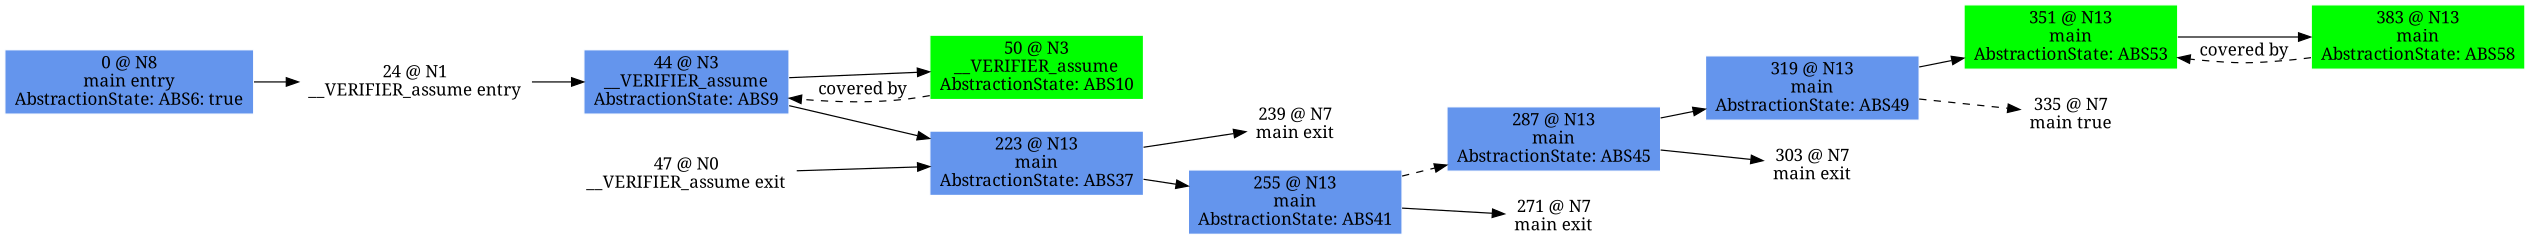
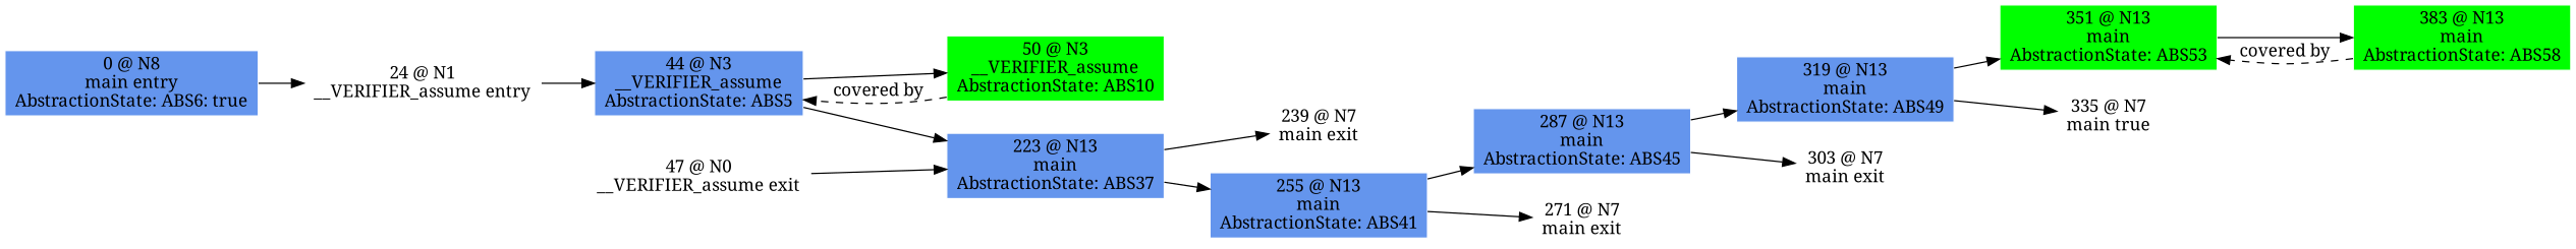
  digraph {
    fontname="Noto Serif"
    rankdir=LR
    node [color=white fontname="Noto Serif" shape=box style=filled]
    edge [fontname="Noto Serif"]
    n1 [fillcolor=cornflowerblue label="0 @ N8\nmain entry\nAbstractionState: ABS6: true\n"]
    n2 [label="24 @ N1\n__VERIFIER_assume entry\n"]
-   n3 [fillcolor=cornflowerblue label="44 @ N3\n__VERIFIER_assume\nAbstractionState: ABS9\n"]
+   n3 [fillcolor=cornflowerblue label="44 @ N3\n__VERIFIER_assume\nAbstractionState: ABS5\n"]
    n4 [fillcolor=green label="50 @ N3\n__VERIFIER_assume\nAbstractionState: ABS10\n"]
    n5 [fillcolor=cornflowerblue label="223 @ N13\nmain\nAbstractionState: ABS37\n"]
    n6 [label="47 @ N0\n__VERIFIER_assume exit\n"]
    n7 [label="239 @ N7\nmain exit\n"]
    n8 [fillcolor=cornflowerblue label="255 @ N13\nmain\nAbstractionState: ABS41\n"]
    n9 [fillcolor=cornflowerblue label="287 @ N13\nmain\nAbstractionState: ABS45\n"]
    n10 [label="271 @ N7\nmain exit\n"]
    n11 [fillcolor=cornflowerblue label="319 @ N13\nmain\nAbstractionState: ABS49\n"]
    n12 [label="303 @ N7\nmain exit\n"]
    n13 [fillcolor=green label="351 @ N13\nmain\nAbstractionState: ABS53\n"]
    n14 [label="335 @ N7\nmain true\n"]
    n15 [fillcolor=green label="383 @ N13\nmain\nAbstractionState: ABS58\n"]
    n1 -> n2
    n2 -> n3
    n3 -> n4
    n3 -> n5
    n4 -> n3 [label="covered by" style=dashed weight=0]
    n5 -> n7
    n5 -> n8
    n6 -> n5
-   n8 -> n9 [style=dashed]
+   n8 -> n9
    n8 -> n10
    n9 -> n11
    n9 -> n12
    n11 -> n13
-   n11 -> n14 [style=dashed]
+   n11 -> n14
    n13 -> n15
    n15 -> n13 [label="covered by" style=dashed weight=0]
  }
